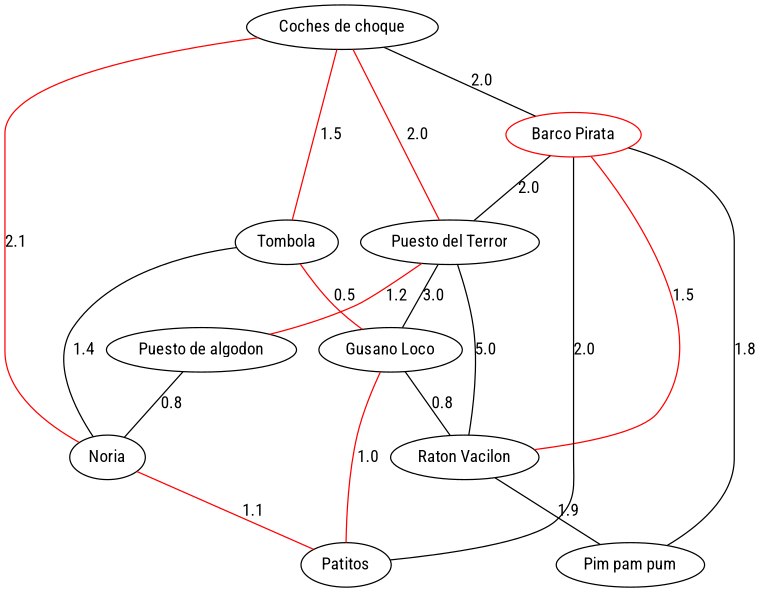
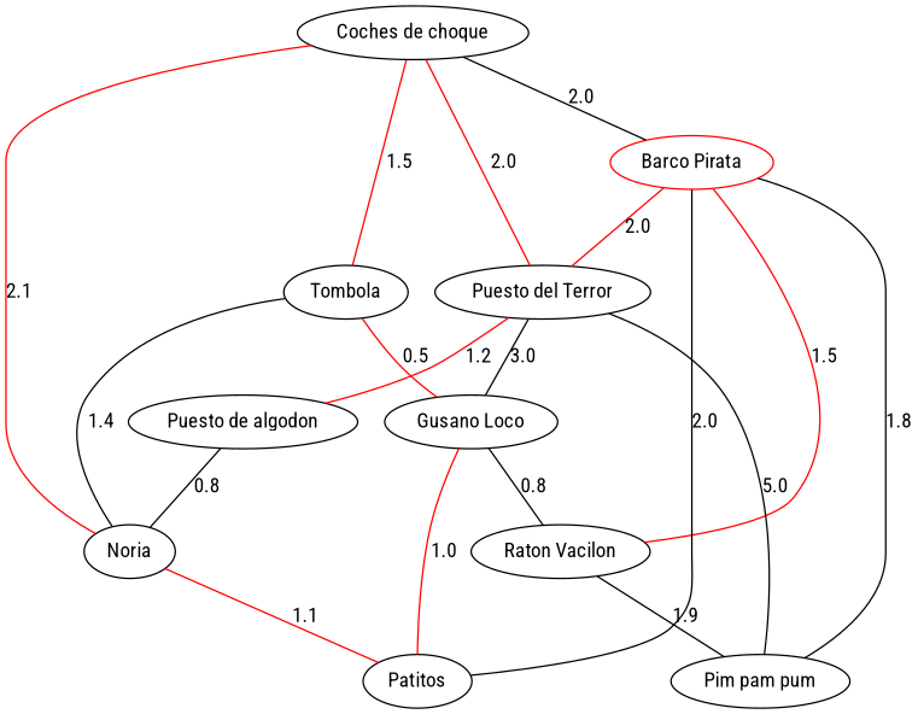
  strict graph {
    fontname="Roboto Condensed"
    node [fontname="Roboto Condensed"]
    edge [fontname="Roboto Condensed"]
    n1 [color=red label="Barco Pirata"]
    n2 [label="Puesto del Terror"]
    n3 [label="Raton Vacilon"]
    n4 [label="Pim pam pum"]
    n5 [label="Gusano Loco"]
    n6 [label="Puesto de algodon"]
    n7 [label=Tombola]
    n8 [label=Noria]
    n9 [label=Patitos]
    n10 [label="Coches de choque"]
-   n1 -- n2 [label=2.0]
+   n1 -- n2 [label=2.0 color=red]
    n1 -- n3 [color=red label=1.5]
    n1 -- n4 [label=1.8]
-   n2 -- n3 [label=5.0]
+   n2 -- n4 [label=5.0]
    n2 -- n5 [label=3.0]
    n2 -- n6 [color=red label=1.2]
    n3 -- n4 [color=black label=1.9]
    n5 -- n3 [label=0.8]
    n5 -- n9 [color=red label=1.0]
    n6 -- n8 [label=0.8]
    n7 -- n5 [color=red label=0.5]
    n7 -- n8 [label=1.4]
    n8 -- n9 [color=red label=1.1]
    n9 -- n1 [label=2.0]
    n10 -- n1 [label=2.0]
    n10 -- n2 [color=red label=2.0]
    n10 -- n7 [color=red label=1.5]
    n10 -- n8 [color=red label=2.1]
  }
